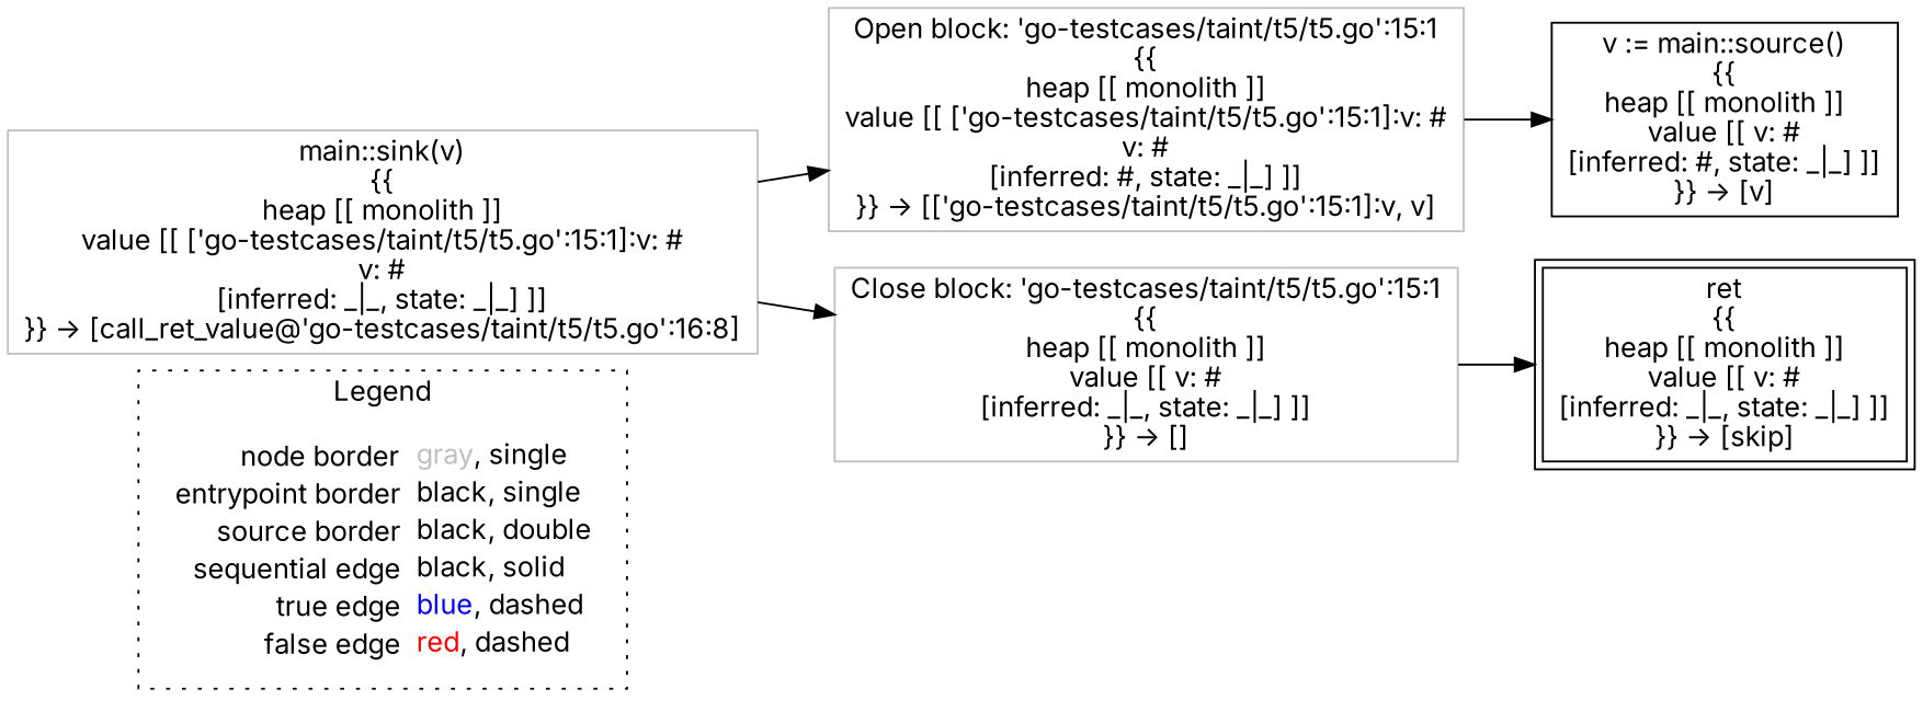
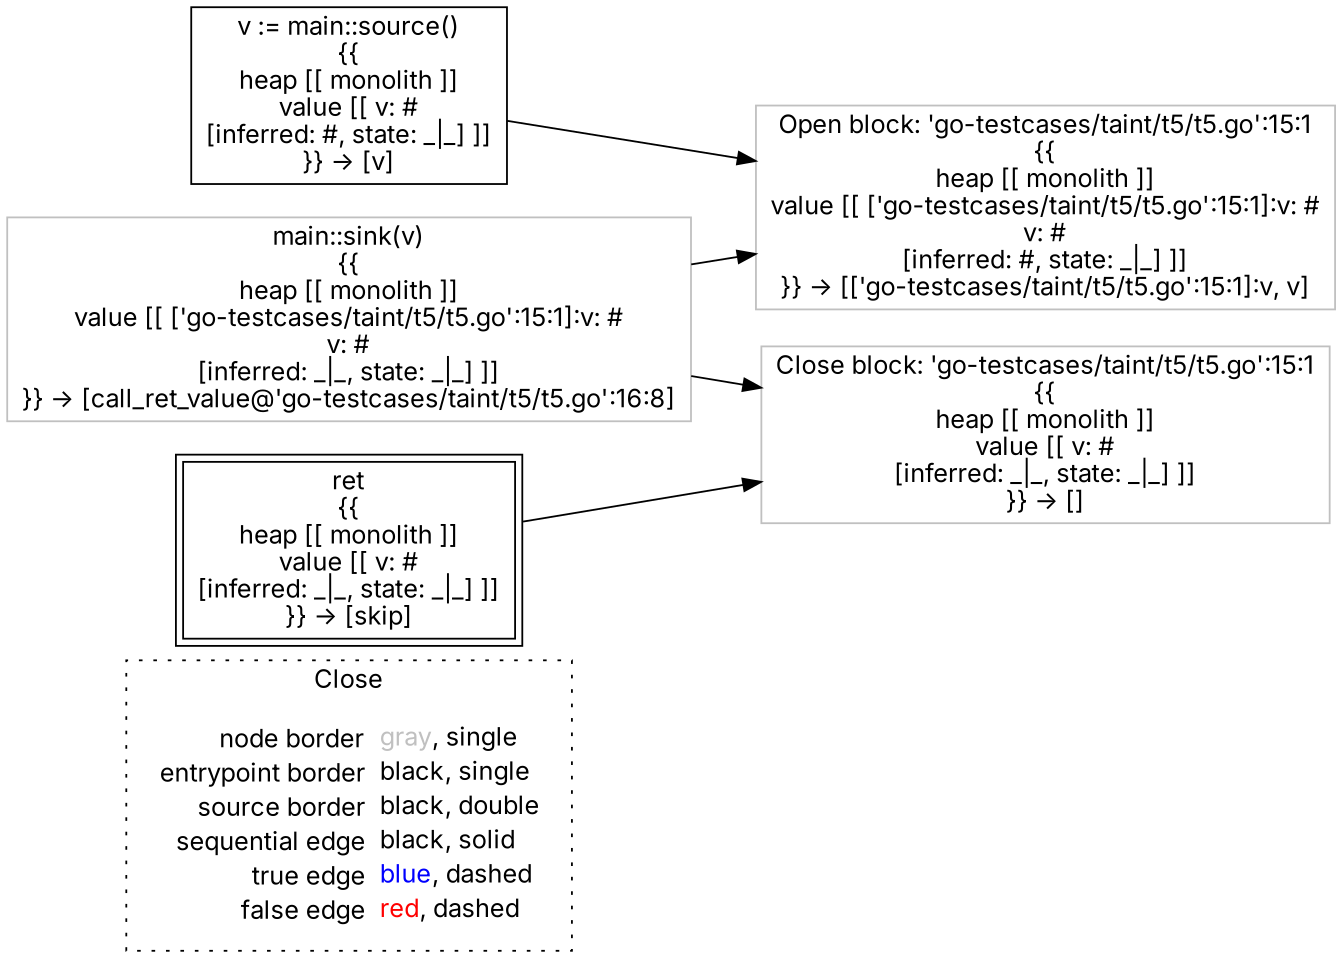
  digraph {
    fontname=Inter
    rankdir=LR
    node [fontname=Inter shape=rect color=gray]
    edge [color=black fontname=Inter]
    n1 [label=<<table border="0" cellpadding="2" cellspacing="0" cellborder="0"><tr><td align="right">node border&nbsp;</td><td align="left"><font color="gray">gray</font>, single</td></tr><tr><td align="right">entrypoint border&nbsp;</td><td align="left"><font color="black">black</font>, single</td></tr><tr><td align="right">source border&nbsp;</td><td align="left"><font color="black">black</font>, double</td></tr><tr><td align="right">sequential edge&nbsp;</td><td align="left"><font color="black">black</font>, solid</td></tr><tr><td align="right">true edge&nbsp;</td><td align="left"><font color="blue">blue</font>, dashed</td></tr><tr><td align="right">false edge&nbsp;</td><td align="left"><font color="red">red</font>, dashed</td></tr></table>> shape=plaintext color=""]
    n2 [color=black label=<v := main::source()<BR/>{{<BR/>heap [[ monolith ]]<BR/>value [[ v: #<BR/>[inferred: #, state: _|_] ]]<BR/>}} -&gt; [v]>]
    n3 [label=<Open block: 'go-testcases/taint/t5/t5.go':15:1<BR/>{{<BR/>heap [[ monolith ]]<BR/>value [[ ['go-testcases/taint/t5/t5.go':15:1]:v: #<BR/>v: #<BR/>[inferred: #, state: _|_] ]]<BR/>}} -&gt; [['go-testcases/taint/t5/t5.go':15:1]:v, v]>]
    n4 [label=<Close block: 'go-testcases/taint/t5/t5.go':15:1<BR/>{{<BR/>heap [[ monolith ]]<BR/>value [[ v: #<BR/>[inferred: _|_, state: _|_] ]]<BR/>}} -&gt; []>]
    n5 [color=black label=<ret<BR/>{{<BR/>heap [[ monolith ]]<BR/>value [[ v: #<BR/>[inferred: _|_, state: _|_] ]]<BR/>}} -&gt; [skip]> peripheries=2]
    n6 [label=<main::sink(v)<BR/>{{<BR/>heap [[ monolith ]]<BR/>value [[ ['go-testcases/taint/t5/t5.go':15:1]:v: #<BR/>v: #<BR/>[inferred: _|_, state: _|_] ]]<BR/>}} -&gt; [call_ret_value@'go-testcases/taint/t5/t5.go':16:8]>]
    subgraph cluster_1 {
-     label=Legend
+     label=Close
      style=dotted
      n1
    }
-   n3 -> n2
-   n4 -> n5
+   n2 -> n3
+   n5 -> n4
    n6 -> n3
    n6 -> n4
  }
